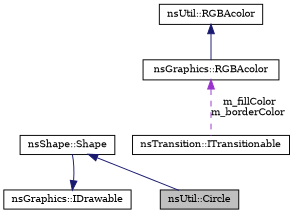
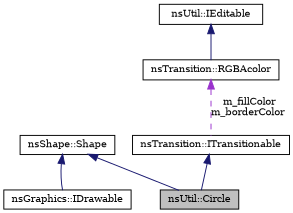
  digraph {
    fontname="DejaVu Serif"
    node [color=black fillcolor=white fontname="DejaVu Serif" fontsize=10 shape=record style=filled]
    edge [color=midnightblue dir=back fontname="DejaVu Serif" fontsize=10 labelfontname=Helvetica labelfontsize=10 style=solid]
    n1 [fillcolor=grey75 fontcolor=black height=0.2 label="nsUtil::Circle" width=0.4]
    n2 [height=0.2 label="nsShape::Shape" width=0.4]
    n3 [height=0.2 label="nsGraphics::IDrawable" width=0.4]
-   n4 [height=0.2 label="nsGraphics::RGBAcolor" width=0.4]
+   n4 [height=0.2 label="nsTransition::RGBAcolor" width=0.4]
    n5 [height=0.2 label="nsTransition::ITransitionable" width=0.4]
-   n6 [height=0.2 label="nsUtil::RGBAcolor" width=0.4]
+   n6 [height=0.2 label="nsUtil::IEditable" width=0.4]
    n2 -> n1
-   n3 -> n2
+   n2 -> n3
    n4 -> n5 [color=darkorchid3 label=" m_fillColor\nm_borderColor" style=dashed]
+   n5 -> n1
    n6 -> n4
  }
